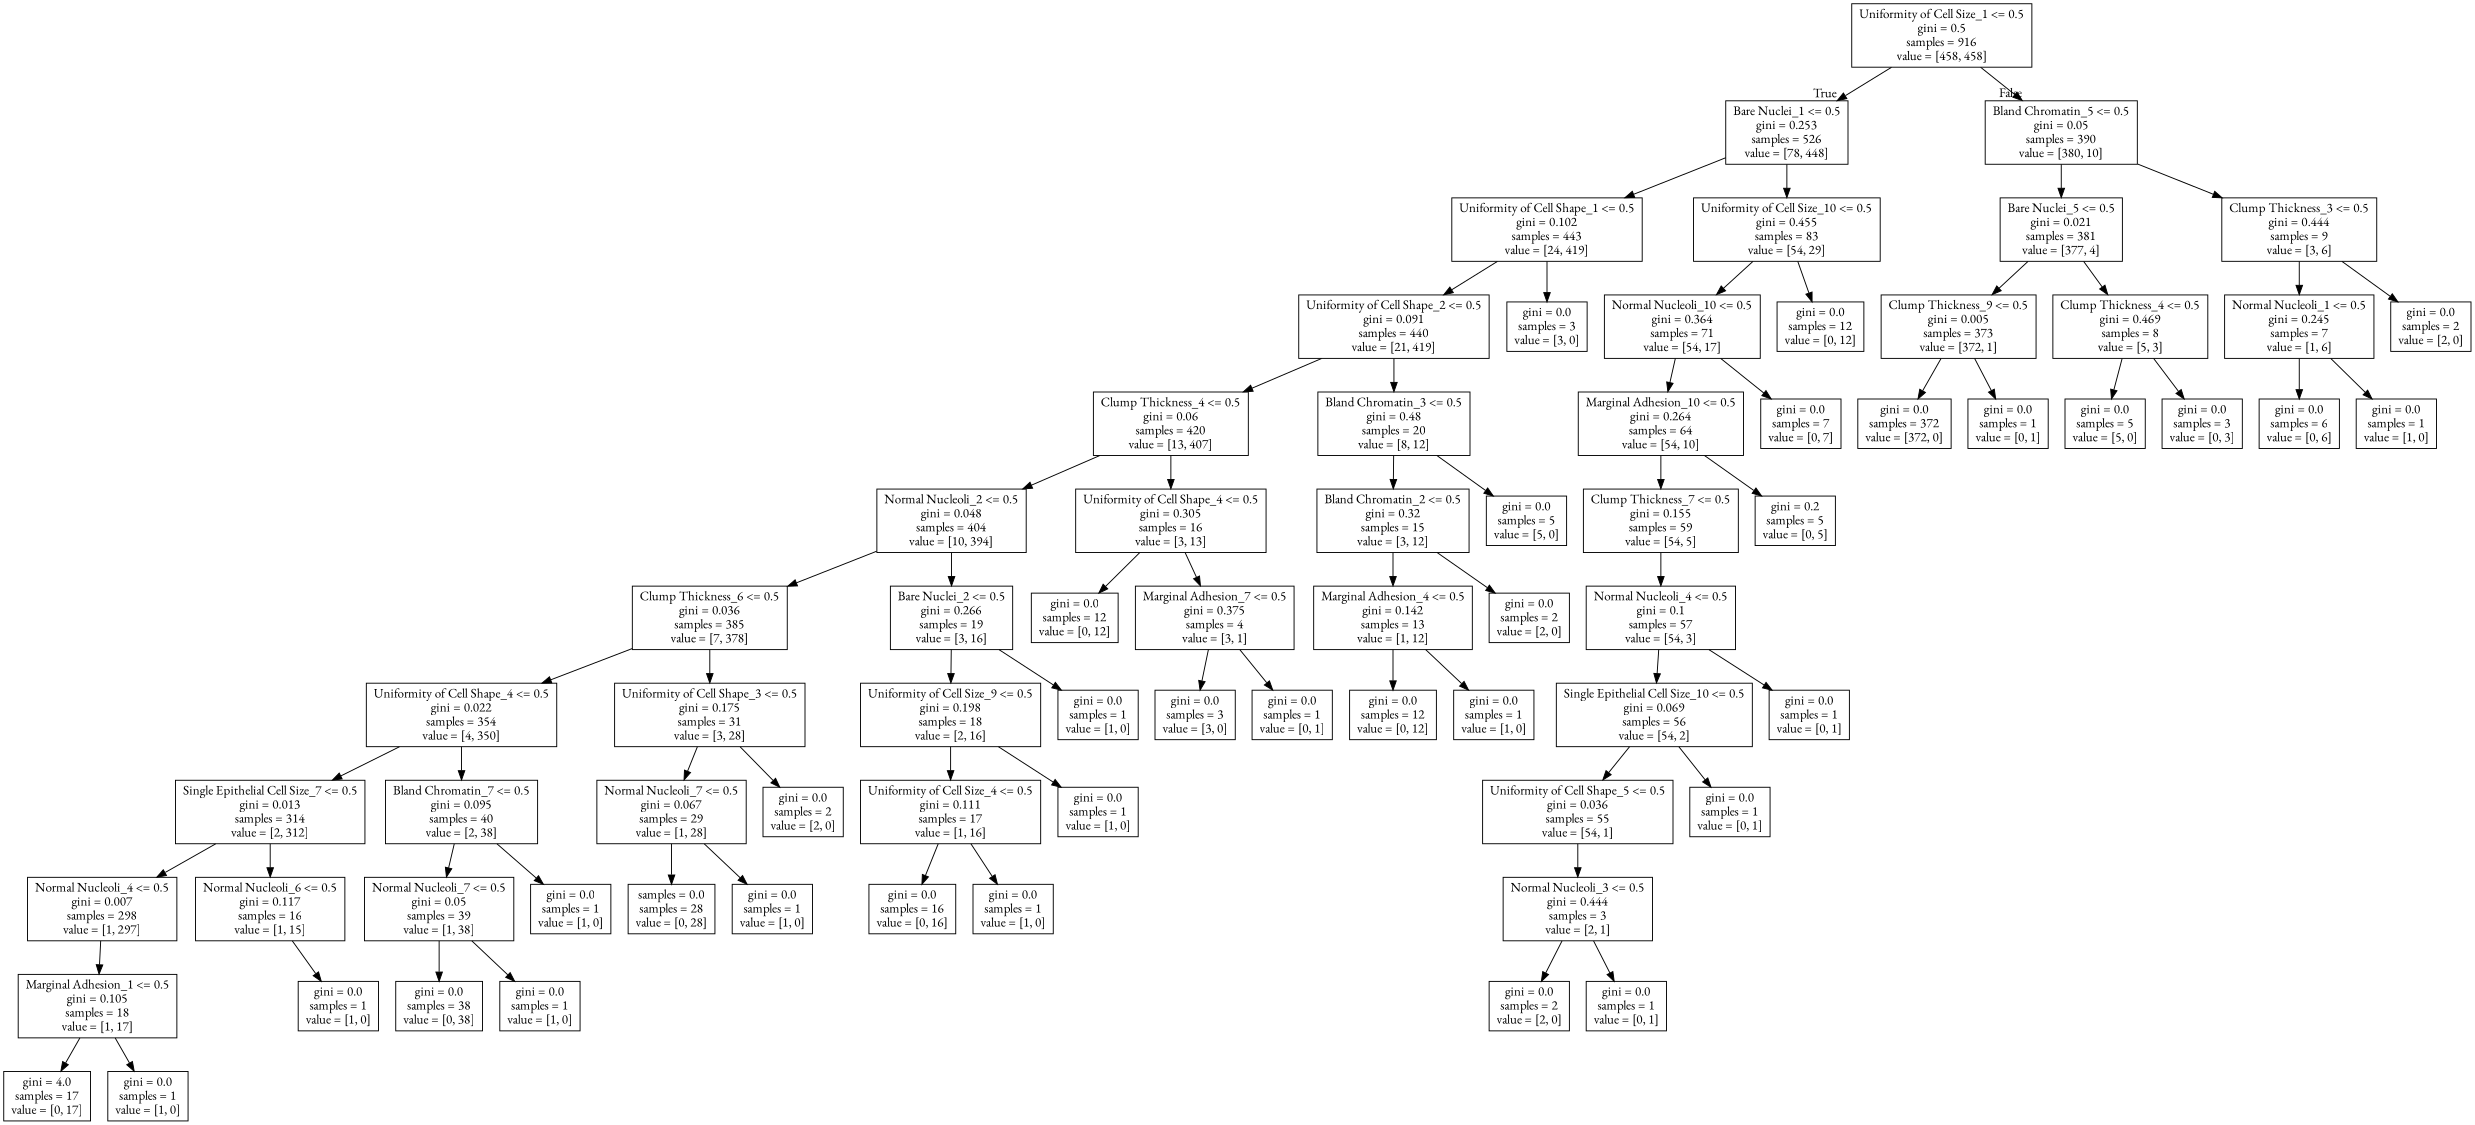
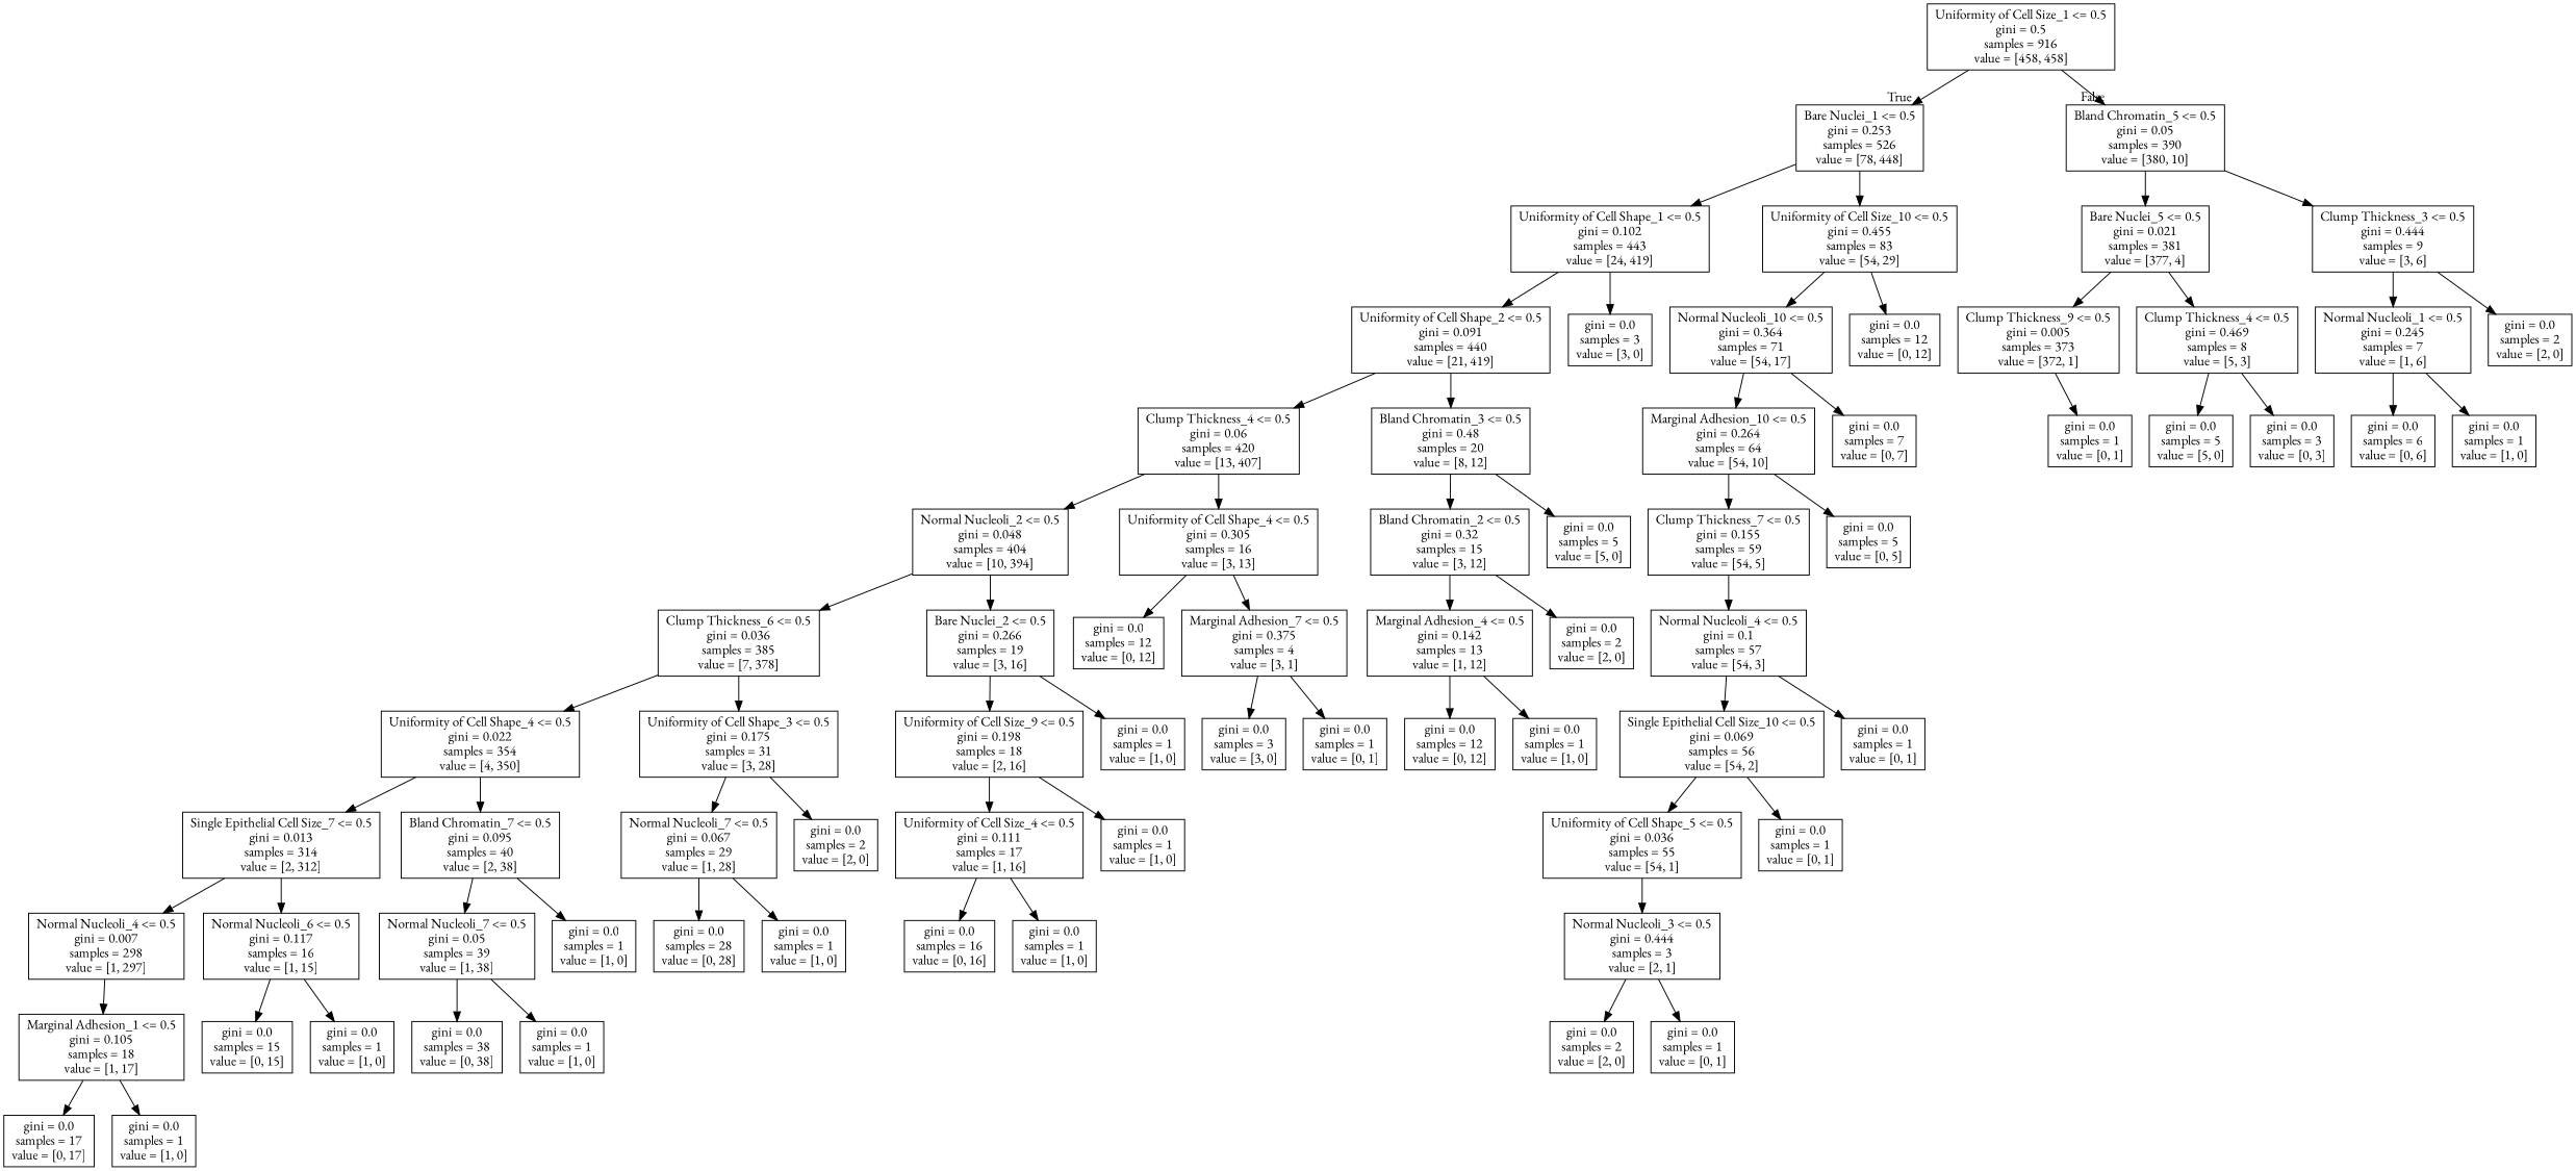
  digraph {
    fontname="EB Garamond"
    node [fontname="EB Garamond" shape=box]
    edge [fontname="EB Garamond"]
    n1 [label="Uniformity of Cell Size_1 <= 0.5\ngini = 0.5\nsamples = 916\nvalue = [458, 458]"]
    n2 [label="Bare Nuclei_1 <= 0.5\ngini = 0.253\nsamples = 526\nvalue = [78, 448]"]
    n3 [label="Bland Chromatin_5 <= 0.5\ngini = 0.05\nsamples = 390\nvalue = [380, 10]"]
    n4 [label="Uniformity of Cell Shape_1 <= 0.5\ngini = 0.102\nsamples = 443\nvalue = [24, 419]"]
    n5 [label="Uniformity of Cell Size_10 <= 0.5\ngini = 0.455\nsamples = 83\nvalue = [54, 29]"]
    n6 [label="Bare Nuclei_5 <= 0.5\ngini = 0.021\nsamples = 381\nvalue = [377, 4]"]
    n7 [label="Clump Thickness_3 <= 0.5\ngini = 0.444\nsamples = 9\nvalue = [3, 6]"]
    n8 [label="Uniformity of Cell Shape_2 <= 0.5\ngini = 0.091\nsamples = 440\nvalue = [21, 419]"]
    n9 [label="gini = 0.0\nsamples = 3\nvalue = [3, 0]"]
    n10 [label="Normal Nucleoli_10 <= 0.5\ngini = 0.364\nsamples = 71\nvalue = [54, 17]"]
    n11 [label="gini = 0.0\nsamples = 12\nvalue = [0, 12]"]
    n12 [label="Clump Thickness_4 <= 0.5\ngini = 0.06\nsamples = 420\nvalue = [13, 407]"]
    n13 [label="Bland Chromatin_3 <= 0.5\ngini = 0.48\nsamples = 20\nvalue = [8, 12]"]
    n14 [label="Normal Nucleoli_2 <= 0.5\ngini = 0.048\nsamples = 404\nvalue = [10, 394]"]
    n15 [label="Uniformity of Cell Shape_4 <= 0.5\ngini = 0.305\nsamples = 16\nvalue = [3, 13]"]
    n16 [label="Bland Chromatin_2 <= 0.5\ngini = 0.32\nsamples = 15\nvalue = [3, 12]"]
    n17 [label="gini = 0.0\nsamples = 5\nvalue = [5, 0]"]
    n18 [label="Clump Thickness_6 <= 0.5\ngini = 0.036\nsamples = 385\nvalue = [7, 378]"]
    n19 [label="Bare Nuclei_2 <= 0.5\ngini = 0.266\nsamples = 19\nvalue = [3, 16]"]
    n20 [label="gini = 0.0\nsamples = 12\nvalue = [0, 12]"]
    n21 [label="Marginal Adhesion_7 <= 0.5\ngini = 0.375\nsamples = 4\nvalue = [3, 1]"]
    n22 [label="Uniformity of Cell Shape_4 <= 0.5\ngini = 0.022\nsamples = 354\nvalue = [4, 350]"]
    n23 [label="Uniformity of Cell Shape_3 <= 0.5\ngini = 0.175\nsamples = 31\nvalue = [3, 28]"]
    n24 [label="Uniformity of Cell Size_9 <= 0.5\ngini = 0.198\nsamples = 18\nvalue = [2, 16]"]
    n25 [label="gini = 0.0\nsamples = 1\nvalue = [1, 0]"]
    n26 [label="Single Epithelial Cell Size_7 <= 0.5\ngini = 0.013\nsamples = 314\nvalue = [2, 312]"]
    n27 [label="Bland Chromatin_7 <= 0.5\ngini = 0.095\nsamples = 40\nvalue = [2, 38]"]
    n28 [label="Normal Nucleoli_7 <= 0.5\ngini = 0.067\nsamples = 29\nvalue = [1, 28]"]
    n29 [label="gini = 0.0\nsamples = 2\nvalue = [2, 0]"]
    n30 [label="Normal Nucleoli_4 <= 0.5\ngini = 0.007\nsamples = 298\nvalue = [1, 297]"]
    n31 [label="Normal Nucleoli_6 <= 0.5\ngini = 0.117\nsamples = 16\nvalue = [1, 15]"]
    n32 [label="Normal Nucleoli_7 <= 0.5\ngini = 0.05\nsamples = 39\nvalue = [1, 38]"]
    n33 [label="gini = 0.0\nsamples = 1\nvalue = [1, 0]"]
    n34 [label="Marginal Adhesion_1 <= 0.5\ngini = 0.105\nsamples = 18\nvalue = [1, 17]"]
+   n35 [label="gini = 0.0\nsamples = 15\nvalue = [0, 15]"]
    n36 [label="gini = 0.0\nsamples = 1\nvalue = [1, 0]"]
-   n37 [label="gini = 4.0\nsamples = 17\nvalue = [0, 17]"]
+   n37 [label="gini = 0.0\nsamples = 17\nvalue = [0, 17]"]
    n38 [label="gini = 0.0\nsamples = 1\nvalue = [1, 0]"]
    n39 [label="gini = 0.0\nsamples = 38\nvalue = [0, 38]"]
    n40 [label="gini = 0.0\nsamples = 1\nvalue = [1, 0]"]
-   n41 [label="samples = 0.0\nsamples = 28\nvalue = [0, 28]"]
+   n41 [label="gini = 0.0\nsamples = 28\nvalue = [0, 28]"]
    n42 [label="gini = 0.0\nsamples = 1\nvalue = [1, 0]"]
    n43 [label="Uniformity of Cell Size_4 <= 0.5\ngini = 0.111\nsamples = 17\nvalue = [1, 16]"]
    n44 [label="gini = 0.0\nsamples = 1\nvalue = [1, 0]"]
    n45 [label="gini = 0.0\nsamples = 16\nvalue = [0, 16]"]
    n46 [label="gini = 0.0\nsamples = 1\nvalue = [1, 0]"]
    n47 [label="gini = 0.0\nsamples = 3\nvalue = [3, 0]"]
    n48 [label="gini = 0.0\nsamples = 1\nvalue = [0, 1]"]
    n49 [label="Marginal Adhesion_4 <= 0.5\ngini = 0.142\nsamples = 13\nvalue = [1, 12]"]
    n50 [label="gini = 0.0\nsamples = 2\nvalue = [2, 0]"]
    n51 [label="gini = 0.0\nsamples = 12\nvalue = [0, 12]"]
    n52 [label="gini = 0.0\nsamples = 1\nvalue = [1, 0]"]
    n53 [label="Marginal Adhesion_10 <= 0.5\ngini = 0.264\nsamples = 64\nvalue = [54, 10]"]
    n54 [label="gini = 0.0\nsamples = 7\nvalue = [0, 7]"]
    n55 [label="Clump Thickness_7 <= 0.5\ngini = 0.155\nsamples = 59\nvalue = [54, 5]"]
-   n56 [label="gini = 0.2\nsamples = 5\nvalue = [0, 5]"]
+   n56 [label="gini = 0.0\nsamples = 5\nvalue = [0, 5]"]
    n57 [label="Normal Nucleoli_4 <= 0.5\ngini = 0.1\nsamples = 57\nvalue = [54, 3]"]
    n58 [label="Single Epithelial Cell Size_10 <= 0.5\ngini = 0.069\nsamples = 56\nvalue = [54, 2]"]
    n59 [label="gini = 0.0\nsamples = 1\nvalue = [0, 1]"]
    n60 [label="Uniformity of Cell Shape_5 <= 0.5\ngini = 0.036\nsamples = 55\nvalue = [54, 1]"]
    n61 [label="gini = 0.0\nsamples = 1\nvalue = [0, 1]"]
    n62 [label="Normal Nucleoli_3 <= 0.5\ngini = 0.444\nsamples = 3\nvalue = [2, 1]"]
    n63 [label="gini = 0.0\nsamples = 2\nvalue = [2, 0]"]
    n64 [label="gini = 0.0\nsamples = 1\nvalue = [0, 1]"]
    n65 [label="Clump Thickness_9 <= 0.5\ngini = 0.005\nsamples = 373\nvalue = [372, 1]"]
    n66 [label="Clump Thickness_4 <= 0.5\ngini = 0.469\nsamples = 8\nvalue = [5, 3]"]
    n67 [label="Normal Nucleoli_1 <= 0.5\ngini = 0.245\nsamples = 7\nvalue = [1, 6]"]
    n68 [label="gini = 0.0\nsamples = 2\nvalue = [2, 0]"]
-   n69 [label="gini = 0.0\nsamples = 372\nvalue = [372, 0]"]
    n70 [label="gini = 0.0\nsamples = 1\nvalue = [0, 1]"]
    n71 [label="gini = 0.0\nsamples = 5\nvalue = [5, 0]"]
    n72 [label="gini = 0.0\nsamples = 3\nvalue = [0, 3]"]
    n73 [label="gini = 0.0\nsamples = 6\nvalue = [0, 6]"]
    n74 [label="gini = 0.0\nsamples = 1\nvalue = [1, 0]"]
    n1 -> n2 [headlabel=True labelangle=45 labeldistance=2.5]
    n1 -> n3 [headlabel=False labelangle=-45 labeldistance=2.5]
    n2 -> n4
    n2 -> n5
    n3 -> n6
    n3 -> n7
    n4 -> n8
    n4 -> n9
    n5 -> n10
    n5 -> n11
    n6 -> n65
    n6 -> n66
    n7 -> n67
    n7 -> n68
    n8 -> n12
    n8 -> n13
    n10 -> n53
    n10 -> n54
    n12 -> n14
    n12 -> n15
    n13 -> n16
    n13 -> n17
    n14 -> n18
    n14 -> n19
    n15 -> n20
    n15 -> n21
    n16 -> n49
    n16 -> n50
    n18 -> n22
    n18 -> n23
    n19 -> n24
    n19 -> n25
    n21 -> n47
    n21 -> n48
    n22 -> n26
    n22 -> n27
    n23 -> n28
    n23 -> n29
    n24 -> n43
    n24 -> n44
    n26 -> n30
    n26 -> n31
    n27 -> n32
    n27 -> n33
    n28 -> n41
    n28 -> n42
    n30 -> n34
+   n31 -> n35
    n31 -> n36
    n32 -> n39
    n32 -> n40
    n34 -> n37
    n34 -> n38
    n43 -> n45
    n43 -> n46
    n49 -> n51
    n49 -> n52
    n53 -> n55
    n53 -> n56
    n55 -> n57
    n57 -> n58
    n57 -> n59
    n58 -> n60
    n58 -> n61
    n60 -> n62
    n62 -> n63
    n62 -> n64
-   n65 -> n69
    n65 -> n70
    n66 -> n71
    n66 -> n72
    n67 -> n73
    n67 -> n74
  }
